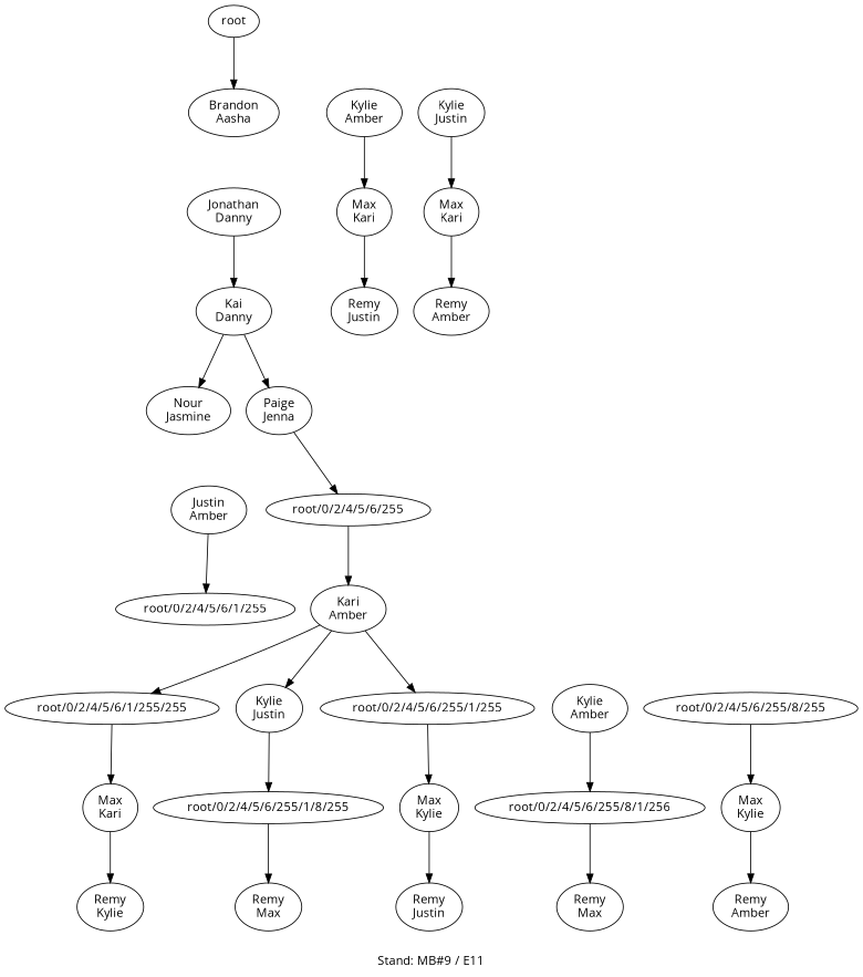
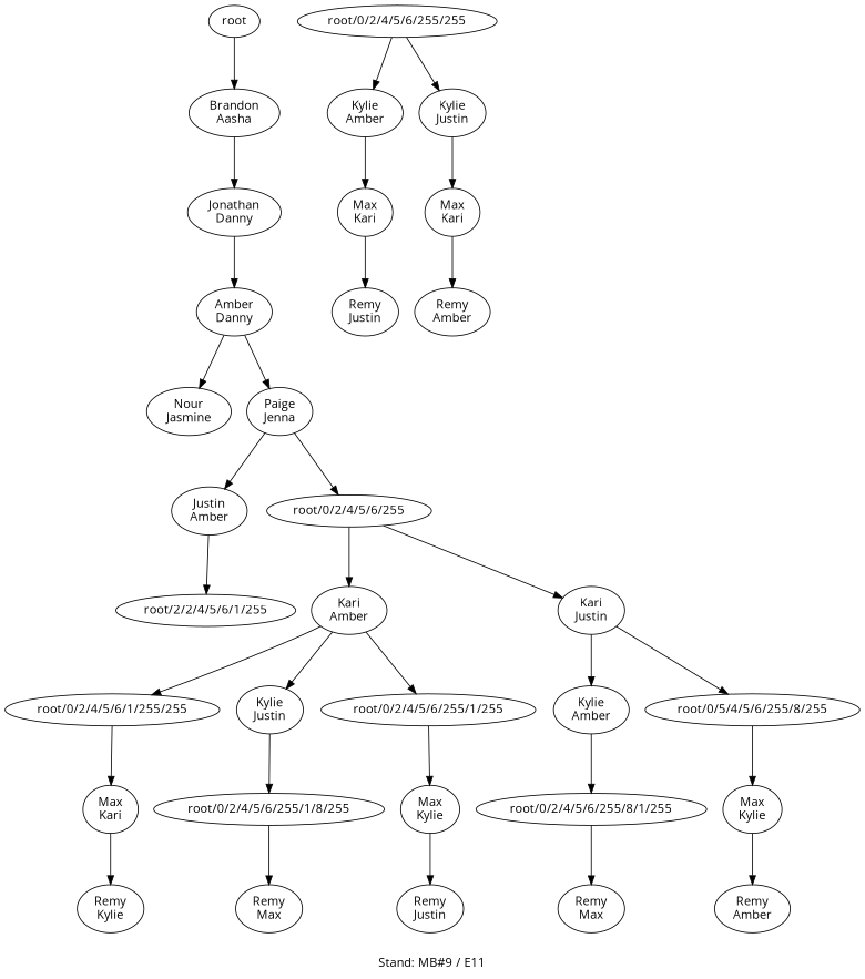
  digraph {
    fontname="Open Sans"
    label="Stand: MB#9 / E11"
    labelloc=b
    ranksep=0.8
    node [fontname="Open Sans"]
    edge [fontname="Open Sans"]
    n1 [label="Brandon\nAasha"]
    n2 [label="Jonathan\nDanny"]
-   n3 [label="Kai\nDanny"]
+   n3 [label="Amber\nDanny"]
    root
    n5 [label="Nour\nJasmine"]
    n6 [label="Paige\nJenna"]
    n7 [label="Justin\nAmber"]
    "root/0/2/4/5/6/255"
-   "root/0/2/4/5/6/1/255"
+   "root/0/2/4/5/6/1/255" [label="root/2/2/4/5/6/1/255"]
    n10 [label="Kari\nAmber"]
+   n11 [label="Kari\nJustin"]
    n12 [label="Max\nKari"]
    "root/0/2/4/5/6/1/255/255"
    n14 [label="Remy\nKylie"]
    n15 [label="Kylie\nJustin"]
    "root/0/2/4/5/6/255/1/255"
    n17 [label="Kylie\nAmber"]
-   "root/0/2/4/5/6/255/8/255"
+   "root/0/2/4/5/6/255/8/255" [label="root/0/5/4/5/6/255/8/255"]
    n19 [label="Kylie\nAmber"]
+   "root/0/2/4/5/6/255/255"
    n21 [label="Kylie\nJustin"]
    "root/0/2/4/5/6/255/1/8/255"
    n23 [label="Max\nKylie"]
    n24 [label="Remy\nMax"]
-   "root/0/2/4/5/6/255/8/1/255" [label="root/0/2/4/5/6/255/8/1/256"]
+   "root/0/2/4/5/6/255/8/1/255"
    n26 [label="Max\nKylie"]
    n27 [label="Remy\nMax"]
    n28 [label="Remy\nJustin"]
    n29 [label="Remy\nAmber"]
    n30 [label="Max\nKari"]
    n31 [label="Max\nKari"]
    n32 [label="Remy\nJustin"]
    n33 [label="Remy\nAmber"]
+   n1 -> n2
    n2 -> n3
    n3 -> n5
    n3 -> n6
    root -> n1
+   n6 -> n7
    n6 -> "root/0/2/4/5/6/255"
    n7 -> "root/0/2/4/5/6/1/255"
    "root/0/2/4/5/6/255" -> n10
+   "root/0/2/4/5/6/255" -> n11
    n10 -> "root/0/2/4/5/6/1/255/255"
    n10 -> n15
    n10 -> "root/0/2/4/5/6/255/1/255"
+   n11 -> n17
+   n11 -> "root/0/2/4/5/6/255/8/255"
    n12 -> n14
    "root/0/2/4/5/6/1/255/255" -> n12
    n15 -> "root/0/2/4/5/6/255/1/8/255"
    "root/0/2/4/5/6/255/1/255" -> n23
    n17 -> "root/0/2/4/5/6/255/8/1/255"
    "root/0/2/4/5/6/255/8/255" -> n26
    n19 -> n30
+   "root/0/2/4/5/6/255/255" -> n19
+   "root/0/2/4/5/6/255/255" -> n21
    n21 -> n31
    "root/0/2/4/5/6/255/1/8/255" -> n24
    n23 -> n28
    "root/0/2/4/5/6/255/8/1/255" -> n27
    n26 -> n29
    n30 -> n32
    n31 -> n33
  }
